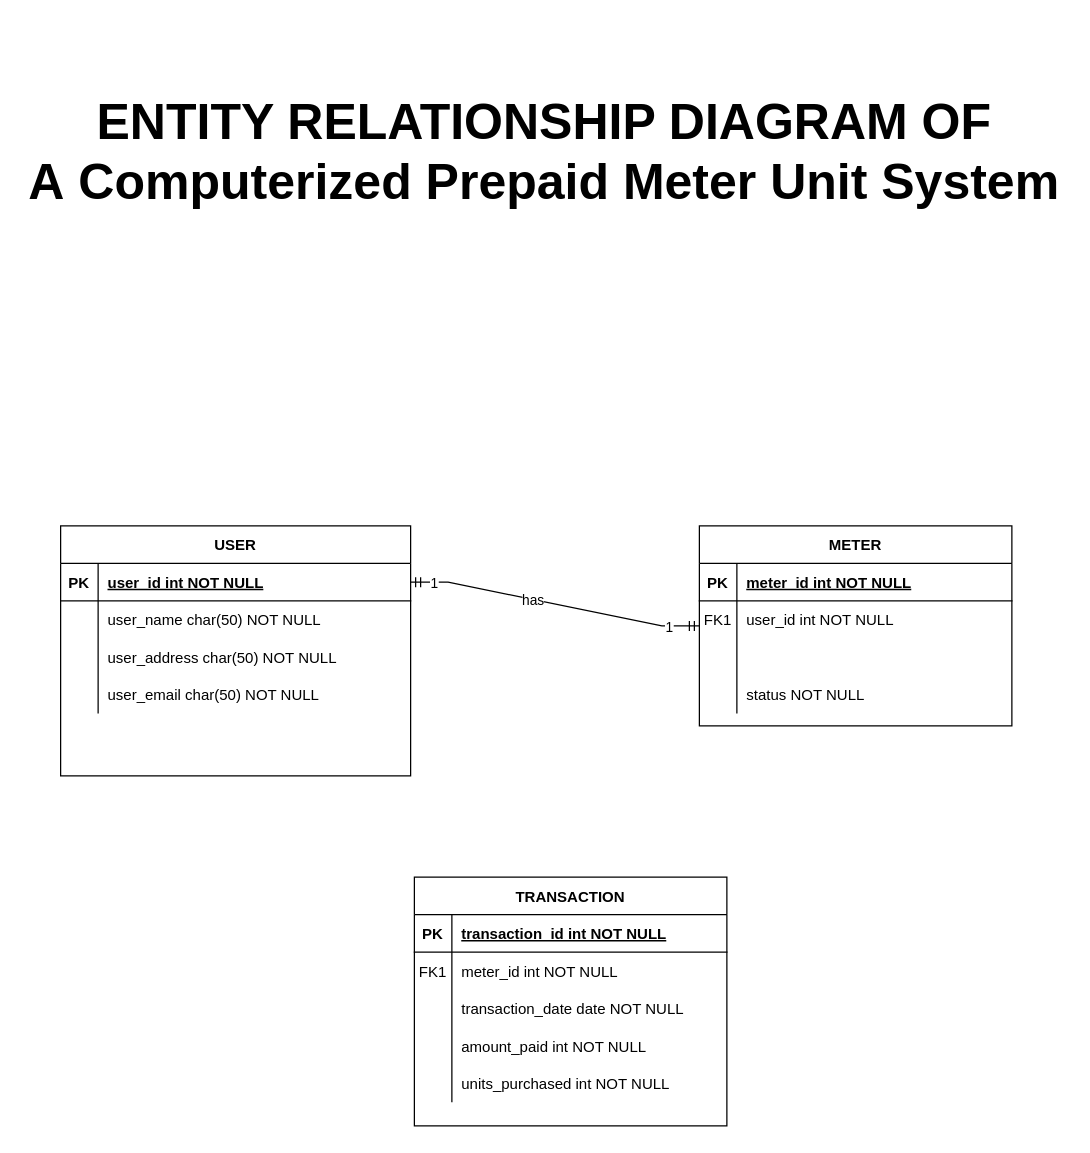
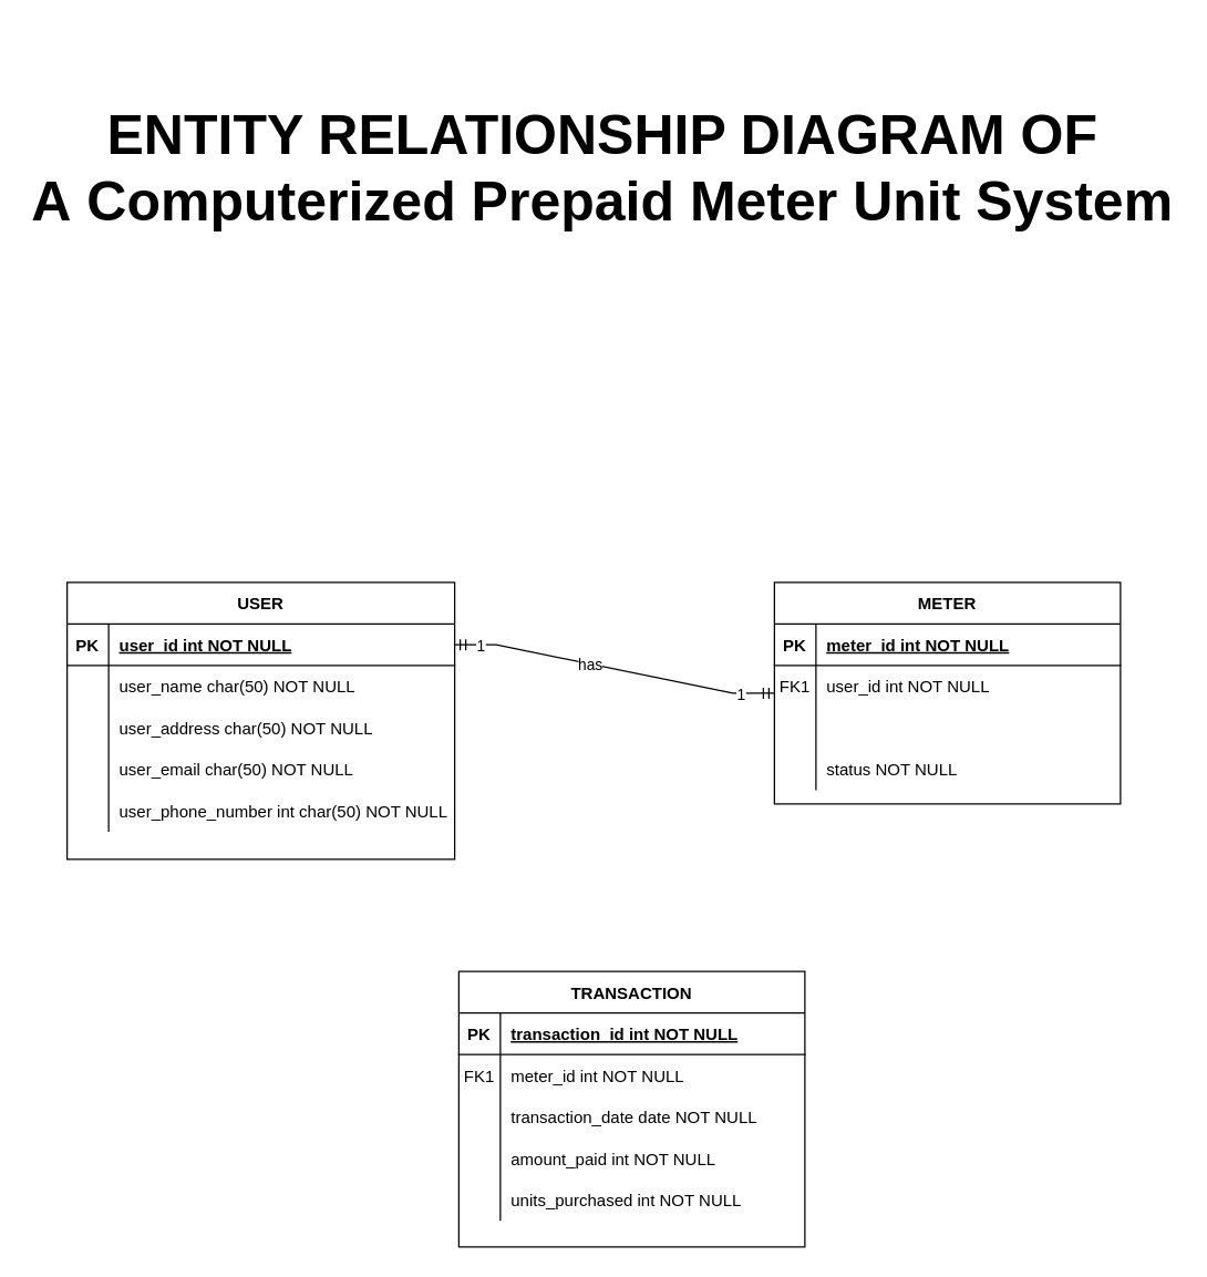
  <mxCell id="0" />
  <mxCell id="1" parent="0" />
  <mxCell id="2" value="METER" style="shape=table;startSize=30;container=1;collapsible=1;childLayout=tableLayout;fixedRows=1;rowLines=0;fontStyle=1;align=center;resizeLast=1;" vertex="1" parent="1"><mxGeometry x="559" y="420" width="250" height="160" as="geometry" /></mxCell>
  <mxCell id="3" value="" style="shape=partialRectangle;collapsible=0;dropTarget=0;pointerEvents=0;fillColor=none;points=[[0,0.5],[1,0.5]];portConstraint=eastwest;top=0;left=0;right=0;bottom=1;" vertex="1" parent="2"><mxGeometry y="30" width="250" height="30" as="geometry" /></mxCell>
  <mxCell id="4" value="PK" style="shape=partialRectangle;overflow=hidden;connectable=0;fillColor=none;top=0;left=0;bottom=0;right=0;fontStyle=1;" vertex="1" parent="3"><mxGeometry width="30" height="30" as="geometry"><mxRectangle width="30" height="30" as="alternateBounds" /></mxGeometry></mxCell>
  <mxCell id="5" value="meter_id int NOT NULL " style="shape=partialRectangle;overflow=hidden;connectable=0;fillColor=none;top=0;left=0;bottom=0;right=0;align=left;spacingLeft=6;fontStyle=5;" vertex="1" parent="3"><mxGeometry x="30" width="220" height="30" as="geometry"><mxRectangle width="220" height="30" as="alternateBounds" /></mxGeometry></mxCell>
  <mxCell id="6" value="" style="shape=partialRectangle;collapsible=0;dropTarget=0;pointerEvents=0;fillColor=none;points=[[0,0.5],[1,0.5]];portConstraint=eastwest;top=0;left=0;right=0;bottom=0;" vertex="1" parent="2"><mxGeometry y="60" width="250" height="30" as="geometry" /></mxCell>
  <mxCell id="7" value="FK1" style="shape=partialRectangle;overflow=hidden;connectable=0;fillColor=none;top=0;left=0;bottom=0;right=0;" vertex="1" parent="6"><mxGeometry width="30" height="30" as="geometry"><mxRectangle width="30" height="30" as="alternateBounds" /></mxGeometry></mxCell>
  <mxCell id="8" value="user_id int NOT NULL" style="shape=partialRectangle;overflow=hidden;connectable=0;fillColor=none;top=0;left=0;bottom=0;right=0;align=left;spacingLeft=6;" vertex="1" parent="6"><mxGeometry x="30" width="220" height="30" as="geometry"><mxRectangle width="220" height="30" as="alternateBounds" /></mxGeometry></mxCell>
  <mxCell id="9" value="" style="shape=partialRectangle;collapsible=0;dropTarget=0;pointerEvents=0;fillColor=none;points=[[0,0.5],[1,0.5]];portConstraint=eastwest;top=0;left=0;right=0;bottom=0;" vertex="1" parent="2"><mxGeometry y="90" width="250" height="30" as="geometry" /></mxCell>
  <mxCell id="10" value="" style="shape=partialRectangle;overflow=hidden;connectable=0;fillColor=none;top=0;left=0;bottom=0;right=0;" vertex="1" parent="9"><mxGeometry width="30" height="30" as="geometry"><mxRectangle width="30" height="30" as="alternateBounds" /></mxGeometry></mxCell>
  <mxCell id="11" value="" style="shape=partialRectangle;collapsible=0;dropTarget=0;pointerEvents=0;fillColor=none;points=[[0,0.5],[1,0.5]];portConstraint=eastwest;top=0;left=0;right=0;bottom=0;" vertex="1" parent="2"><mxGeometry y="120" width="250" height="30" as="geometry" /></mxCell>
  <mxCell id="12" value="" style="shape=partialRectangle;overflow=hidden;connectable=0;fillColor=none;top=0;left=0;bottom=0;right=0;" vertex="1" parent="11"><mxGeometry width="30" height="30" as="geometry"><mxRectangle width="30" height="30" as="alternateBounds" /></mxGeometry></mxCell>
  <mxCell id="13" value="status NOT NULL" style="shape=partialRectangle;overflow=hidden;connectable=0;fillColor=none;top=0;left=0;bottom=0;right=0;align=left;spacingLeft=6;" vertex="1" parent="11"><mxGeometry x="30" width="220" height="30" as="geometry"><mxRectangle width="220" height="30" as="alternateBounds" /></mxGeometry></mxCell>
  <mxCell id="14" value="TRANSACTION" style="shape=table;startSize=30;container=1;collapsible=1;childLayout=tableLayout;fixedRows=1;rowLines=0;fontStyle=1;align=center;resizeLast=1;" vertex="1" parent="1"><mxGeometry x="331" y="701" width="250" height="199" as="geometry" /></mxCell>
  <mxCell id="15" value="" style="shape=partialRectangle;collapsible=0;dropTarget=0;pointerEvents=0;fillColor=none;points=[[0,0.5],[1,0.5]];portConstraint=eastwest;top=0;left=0;right=0;bottom=1;" vertex="1" parent="14"><mxGeometry y="30" width="250" height="30" as="geometry" /></mxCell>
  <mxCell id="16" value="PK" style="shape=partialRectangle;overflow=hidden;connectable=0;fillColor=none;top=0;left=0;bottom=0;right=0;fontStyle=1;" vertex="1" parent="15"><mxGeometry width="30" height="30" as="geometry"><mxRectangle width="30" height="30" as="alternateBounds" /></mxGeometry></mxCell>
  <mxCell id="17" value="transaction_id int NOT NULL " style="shape=partialRectangle;overflow=hidden;connectable=0;fillColor=none;top=0;left=0;bottom=0;right=0;align=left;spacingLeft=6;fontStyle=5;" vertex="1" parent="15"><mxGeometry x="30" width="220" height="30" as="geometry"><mxRectangle width="220" height="30" as="alternateBounds" /></mxGeometry></mxCell>
  <mxCell id="18" value="" style="shape=partialRectangle;collapsible=0;dropTarget=0;pointerEvents=0;fillColor=none;points=[[0,0.5],[1,0.5]];portConstraint=eastwest;top=0;left=0;right=0;bottom=0;" vertex="1" parent="14"><mxGeometry y="60" width="250" height="30" as="geometry" /></mxCell>
  <mxCell id="19" value="FK1" style="shape=partialRectangle;overflow=hidden;connectable=0;fillColor=none;top=0;left=0;bottom=0;right=0;" vertex="1" parent="18"><mxGeometry width="30" height="30" as="geometry"><mxRectangle width="30" height="30" as="alternateBounds" /></mxGeometry></mxCell>
  <mxCell id="20" value="meter_id int NOT NULL" style="shape=partialRectangle;overflow=hidden;connectable=0;fillColor=none;top=0;left=0;bottom=0;right=0;align=left;spacingLeft=6;" vertex="1" parent="18"><mxGeometry x="30" width="220" height="30" as="geometry"><mxRectangle width="220" height="30" as="alternateBounds" /></mxGeometry></mxCell>
  <mxCell id="21" value="" style="shape=partialRectangle;collapsible=0;dropTarget=0;pointerEvents=0;fillColor=none;points=[[0,0.5],[1,0.5]];portConstraint=eastwest;top=0;left=0;right=0;bottom=0;" vertex="1" parent="14"><mxGeometry y="90" width="250" height="30" as="geometry" /></mxCell>
  <mxCell id="22" value="" style="shape=partialRectangle;overflow=hidden;connectable=0;fillColor=none;top=0;left=0;bottom=0;right=0;" vertex="1" parent="21"><mxGeometry width="30" height="30" as="geometry"><mxRectangle width="30" height="30" as="alternateBounds" /></mxGeometry></mxCell>
  <mxCell id="23" value="transaction_date date NOT NULL" style="shape=partialRectangle;overflow=hidden;connectable=0;fillColor=none;top=0;left=0;bottom=0;right=0;align=left;spacingLeft=6;" vertex="1" parent="21"><mxGeometry x="30" width="220" height="30" as="geometry"><mxRectangle width="220" height="30" as="alternateBounds" /></mxGeometry></mxCell>
  <mxCell id="24" value="" style="shape=partialRectangle;collapsible=0;dropTarget=0;pointerEvents=0;fillColor=none;points=[[0,0.5],[1,0.5]];portConstraint=eastwest;top=0;left=0;right=0;bottom=0;" vertex="1" parent="14"><mxGeometry y="120" width="250" height="30" as="geometry" /></mxCell>
  <mxCell id="25" value="" style="shape=partialRectangle;overflow=hidden;connectable=0;fillColor=none;top=0;left=0;bottom=0;right=0;" vertex="1" parent="24"><mxGeometry width="30" height="30" as="geometry"><mxRectangle width="30" height="30" as="alternateBounds" /></mxGeometry></mxCell>
  <mxCell id="26" value="amount_paid int NOT NULL" style="shape=partialRectangle;overflow=hidden;connectable=0;fillColor=none;top=0;left=0;bottom=0;right=0;align=left;spacingLeft=6;" vertex="1" parent="24"><mxGeometry x="30" width="220" height="30" as="geometry"><mxRectangle width="220" height="30" as="alternateBounds" /></mxGeometry></mxCell>
  <mxCell id="27" value="" style="shape=partialRectangle;collapsible=0;dropTarget=0;pointerEvents=0;fillColor=none;points=[[0,0.5],[1,0.5]];portConstraint=eastwest;top=0;left=0;right=0;bottom=0;" vertex="1" parent="14"><mxGeometry y="150" width="250" height="30" as="geometry" /></mxCell>
  <mxCell id="28" value="" style="shape=partialRectangle;overflow=hidden;connectable=0;fillColor=none;top=0;left=0;bottom=0;right=0;" vertex="1" parent="27"><mxGeometry width="30" height="30" as="geometry"><mxRectangle width="30" height="30" as="alternateBounds" /></mxGeometry></mxCell>
  <mxCell id="29" value="units_purchased int NOT NULL" style="shape=partialRectangle;overflow=hidden;connectable=0;fillColor=none;top=0;left=0;bottom=0;right=0;align=left;spacingLeft=6;" vertex="1" parent="27"><mxGeometry x="30" width="220" height="30" as="geometry"><mxRectangle width="220" height="30" as="alternateBounds" /></mxGeometry></mxCell>
  <mxCell id="30" value="USER" style="shape=table;startSize=30;container=1;collapsible=1;childLayout=tableLayout;fixedRows=1;rowLines=0;fontStyle=1;align=center;resizeLast=1;" vertex="1" parent="1"><mxGeometry x="48" y="420" width="280" height="200" as="geometry" /></mxCell>
  <mxCell id="31" value="" style="shape=partialRectangle;collapsible=0;dropTarget=0;pointerEvents=0;fillColor=none;points=[[0,0.5],[1,0.5]];portConstraint=eastwest;top=0;left=0;right=0;bottom=1;" vertex="1" parent="30"><mxGeometry y="30" width="280" height="30" as="geometry" /></mxCell>
  <mxCell id="32" value="PK" style="shape=partialRectangle;overflow=hidden;connectable=0;fillColor=none;top=0;left=0;bottom=0;right=0;fontStyle=1;" vertex="1" parent="31"><mxGeometry width="30" height="30" as="geometry"><mxRectangle width="30" height="30" as="alternateBounds" /></mxGeometry></mxCell>
  <mxCell id="33" value="user_id int NOT NULL " style="shape=partialRectangle;overflow=hidden;connectable=0;fillColor=none;top=0;left=0;bottom=0;right=0;align=left;spacingLeft=6;fontStyle=5;" vertex="1" parent="31"><mxGeometry x="30" width="250" height="30" as="geometry"><mxRectangle width="250" height="30" as="alternateBounds" /></mxGeometry></mxCell>
  <mxCell id="34" value="" style="shape=partialRectangle;collapsible=0;dropTarget=0;pointerEvents=0;fillColor=none;points=[[0,0.5],[1,0.5]];portConstraint=eastwest;top=0;left=0;right=0;bottom=0;" vertex="1" parent="30"><mxGeometry y="60" width="280" height="30" as="geometry" /></mxCell>
  <mxCell id="35" value="" style="shape=partialRectangle;overflow=hidden;connectable=0;fillColor=none;top=0;left=0;bottom=0;right=0;" vertex="1" parent="34"><mxGeometry width="30" height="30" as="geometry"><mxRectangle width="30" height="30" as="alternateBounds" /></mxGeometry></mxCell>
  <mxCell id="36" value="user_name char(50) NOT NULL" style="shape=partialRectangle;overflow=hidden;connectable=0;fillColor=none;top=0;left=0;bottom=0;right=0;align=left;spacingLeft=6;" vertex="1" parent="34"><mxGeometry x="30" width="250" height="30" as="geometry"><mxRectangle width="250" height="30" as="alternateBounds" /></mxGeometry></mxCell>
  <mxCell id="37" value="" style="shape=partialRectangle;collapsible=0;dropTarget=0;pointerEvents=0;fillColor=none;points=[[0,0.5],[1,0.5]];portConstraint=eastwest;top=0;left=0;right=0;bottom=0;" vertex="1" parent="30"><mxGeometry y="90" width="280" height="30" as="geometry" /></mxCell>
  <mxCell id="38" value="" style="shape=partialRectangle;overflow=hidden;connectable=0;fillColor=none;top=0;left=0;bottom=0;right=0;" vertex="1" parent="37"><mxGeometry width="30" height="30" as="geometry"><mxRectangle width="30" height="30" as="alternateBounds" /></mxGeometry></mxCell>
  <mxCell id="39" value="user_address char(50) NOT NULL" style="shape=partialRectangle;overflow=hidden;connectable=0;fillColor=none;top=0;left=0;bottom=0;right=0;align=left;spacingLeft=6;" vertex="1" parent="37"><mxGeometry x="30" width="250" height="30" as="geometry"><mxRectangle width="250" height="30" as="alternateBounds" /></mxGeometry></mxCell>
  <mxCell id="40" value="" style="shape=partialRectangle;collapsible=0;dropTarget=0;pointerEvents=0;fillColor=none;points=[[0,0.5],[1,0.5]];portConstraint=eastwest;top=0;left=0;right=0;bottom=0;" vertex="1" parent="30"><mxGeometry y="120" width="280" height="30" as="geometry" /></mxCell>
  <mxCell id="41" value="" style="shape=partialRectangle;overflow=hidden;connectable=0;fillColor=none;top=0;left=0;bottom=0;right=0;" vertex="1" parent="40"><mxGeometry width="30" height="30" as="geometry"><mxRectangle width="30" height="30" as="alternateBounds" /></mxGeometry></mxCell>
  <mxCell id="42" value="user_email char(50) NOT NULL" style="shape=partialRectangle;overflow=hidden;connectable=0;fillColor=none;top=0;left=0;bottom=0;right=0;align=left;spacingLeft=6;" vertex="1" parent="40"><mxGeometry x="30" width="250" height="30" as="geometry"><mxRectangle width="250" height="30" as="alternateBounds" /></mxGeometry></mxCell>
  <mxCell id="43" value="" style="shape=partialRectangle;collapsible=0;dropTarget=0;pointerEvents=0;fillColor=none;points=[[0,0.5],[1,0.5]];portConstraint=eastwest;top=0;left=0;right=0;bottom=0;" vertex="1" parent="30"><mxGeometry y="150" width="280" height="30" as="geometry" /></mxCell>
  <mxCell id="44" value="" style="shape=partialRectangle;overflow=hidden;connectable=0;fillColor=none;top=0;left=0;bottom=0;right=0;" vertex="1" parent="43"><mxGeometry width="30" height="30" as="geometry"><mxRectangle width="30" height="30" as="alternateBounds" /></mxGeometry></mxCell>
+ <mxCell id="45" value="user_phone_number int char(50) NOT NULL" style="shape=partialRectangle;overflow=hidden;connectable=0;fillColor=none;top=0;left=0;bottom=0;right=0;align=left;spacingLeft=6;" vertex="1" parent="43"><mxGeometry x="30" width="250" height="30" as="geometry"><mxRectangle width="250" height="30" as="alternateBounds" /></mxGeometry></mxCell>
  <mxCell id="46" value="" style="edgeStyle=entityRelationEdgeStyle;fontSize=12;html=1;endArrow=ERmandOne;startArrow=ERmandOne;rounded=0;" edge="1" parent="1" source="31" target="2"><mxGeometry width="100" height="100" relative="1" as="geometry"><mxPoint x="360" y="620" as="sourcePoint" /><mxPoint x="460" y="520" as="targetPoint" /><Array as="points"><mxPoint x="400" y="360" /></Array></mxGeometry></mxCell>
  <mxCell id="47" value="has" style="edgeLabel;html=1;align=center;verticalAlign=middle;resizable=0;points=[];" vertex="1" connectable="0" parent="46"><mxGeometry x="-0.159" y="-1" relative="1" as="geometry"><mxPoint as="offset" /></mxGeometry></mxCell>
  <mxCell id="48" value="1" style="edgeLabel;html=1;align=center;verticalAlign=middle;resizable=0;points=[];" vertex="1" connectable="0" parent="46"><mxGeometry x="-0.847" relative="1" as="geometry"><mxPoint as="offset" /></mxGeometry></mxCell>
  <mxCell id="49" value="1" style="edgeLabel;html=1;align=center;verticalAlign=middle;resizable=0;points=[];" vertex="1" connectable="0" parent="46"><mxGeometry x="0.787" y="-5" relative="1" as="geometry"><mxPoint y="-5" as="offset" /></mxGeometry></mxCell>
  <mxCell id="50" value="&lt;font style=&quot;font-size: 40px;&quot;&gt;&lt;b&gt;ENTITY RELATIONSHIP DIAGRAM OF A&amp;nbsp;Computerized Prepaid Meter Unit System&lt;/b&gt;&lt;/font&gt;" style="text;html=1;align=center;verticalAlign=middle;whiteSpace=wrap;rounded=0;" vertex="1" parent="1"><mxGeometry x="20" y="20" width="830" height="200" as="geometry" /></mxCell>
